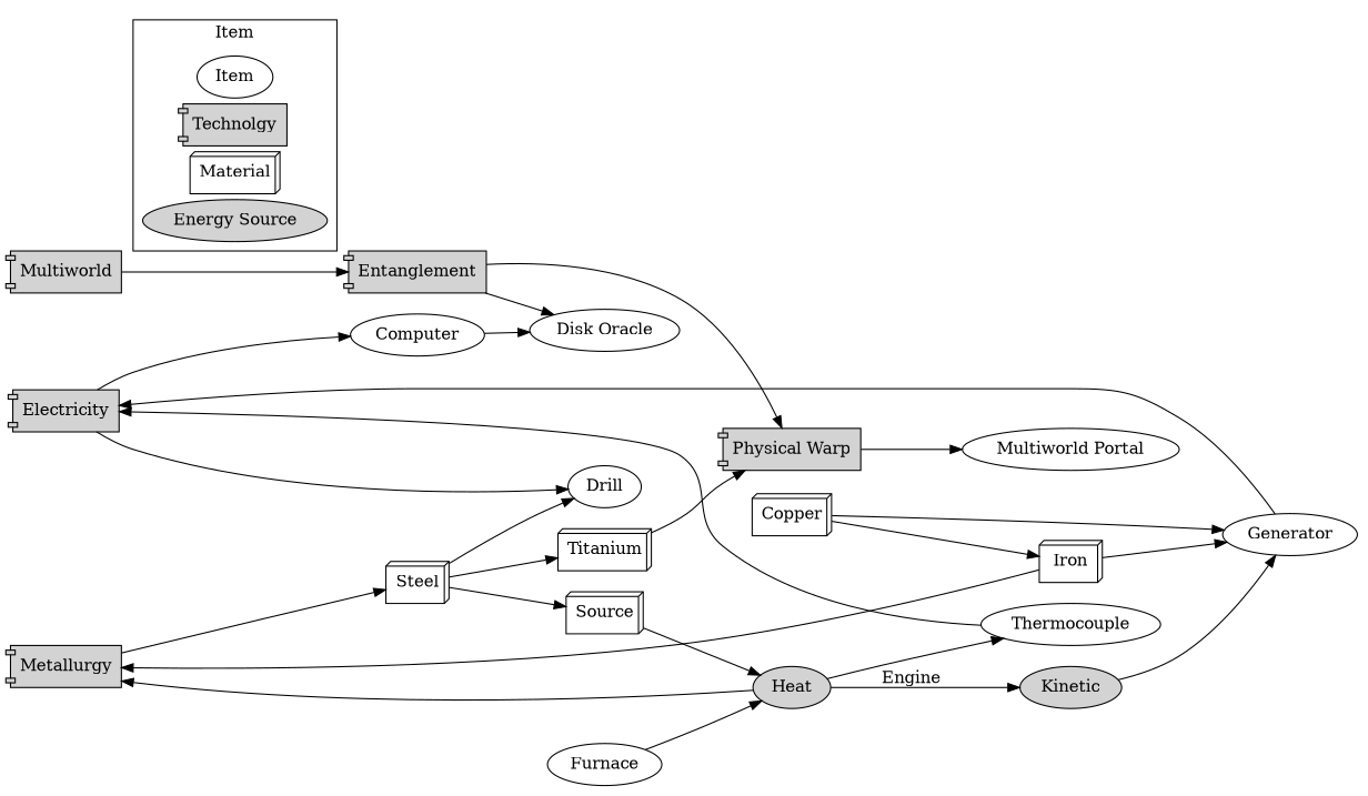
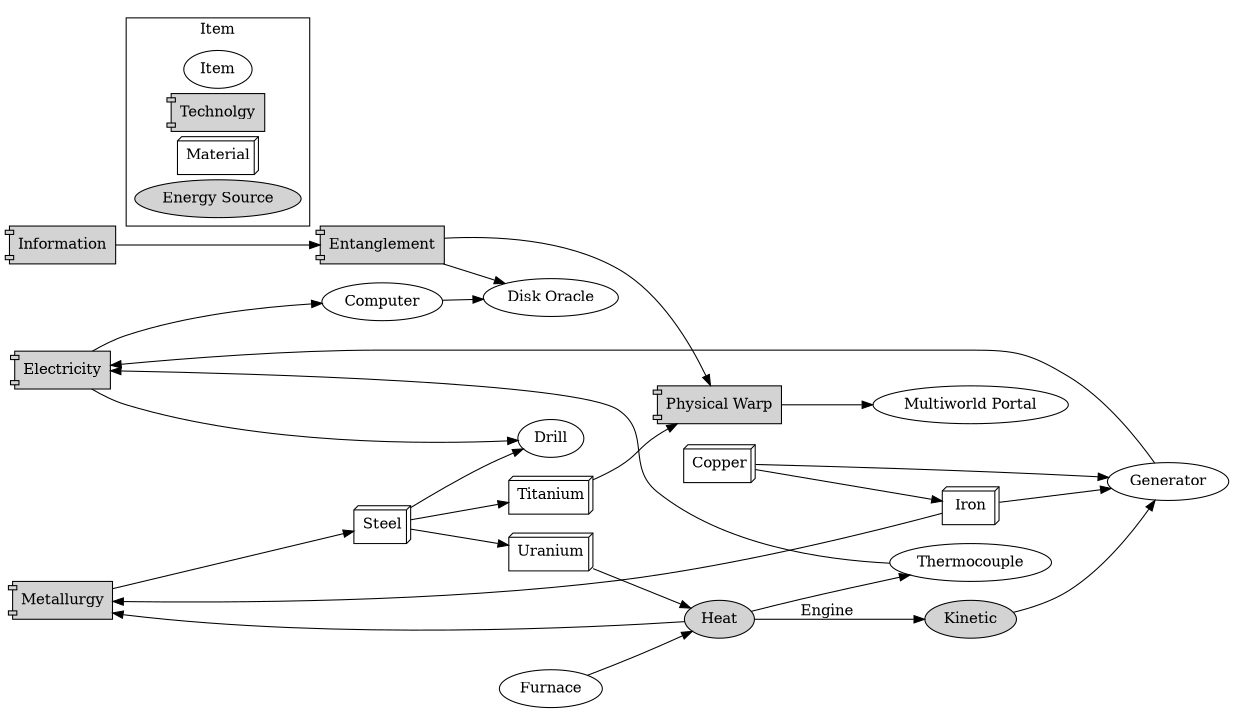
  digraph {
    rankdir=LR
    Metallurgy [shape=component style=filled]
    Electricity [shape=component style=filled]
-   Information [shape=component style=filled label=Multiworld]
+   Information [shape=component style=filled]
    Item
    Technolgy [shape=component style=filled]
    Material [shape=box3d]
    "Energy Source" [style=filled]
    Steel [shape=box3d]
    Computer
    Drill
    Entanglement [shape=component style=filled]
    Titanium [shape=box3d]
-   Uranium [shape=box3d label=Source]
+   Uranium [shape=box3d]
    "Disk Oracle"
    "Physical Warp" [shape=component style=filled]
    Copper [shape=box3d]
    Iron [shape=box3d]
    Generator
    Heat [style=filled]
    Kinetic [style=filled]
    Thermocouple
    Furnace
    "Multiworld Portal"
    subgraph sub_1 {
      rank=source
      Metallurgy
    }
    subgraph sub_2 {
      rank=source
      Electricity
    }
    subgraph sub_3 {
      rank=source
      Information
    }
    subgraph cluster_4 {
      label=Item
      Item
      Technolgy
      Material
      "Energy Source"
    }
    Metallurgy -> Steel
    Electricity -> Computer
    Electricity -> Drill
    Information -> Entanglement
    Steel -> Drill
    Steel -> Titanium
    Steel -> Uranium
    Computer -> "Disk Oracle"
    Entanglement -> "Disk Oracle"
    Entanglement -> "Physical Warp"
    Titanium -> "Physical Warp"
    Uranium -> Heat
    "Physical Warp" -> "Multiworld Portal"
    Copper -> Iron
    Copper -> Generator
    Iron -> Metallurgy
    Iron -> Generator
    Generator -> Electricity
    Heat -> Metallurgy
    Heat -> Kinetic [label=Engine]
    Heat -> Thermocouple
    Kinetic -> Generator
    Thermocouple -> Electricity
    Furnace -> Heat
  }
